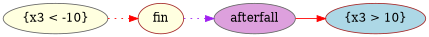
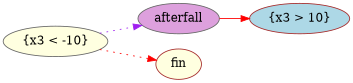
  digraph {
    rankdir=LR
    node [color=brown fillcolor=lightyellow init=0 match=0 style=filled]
    edge [color=red guard="{x0 < 20, x1 < 80}" style=dotted]
    n1 [fillcolor=lightblue init=1 label="{x3 > 10}"]
    n2 [color=gray40 label="{x3 < -10}"]
    afterfall [color=gray40 fillcolor=plum]
    fin [match=1]
-   fin -> afterfall [color=purple reset="{0}"]
+   n2 -> afterfall [color=purple reset="{0}"]
    n2 -> fin
    afterfall -> n1 [style=solid]
  }
